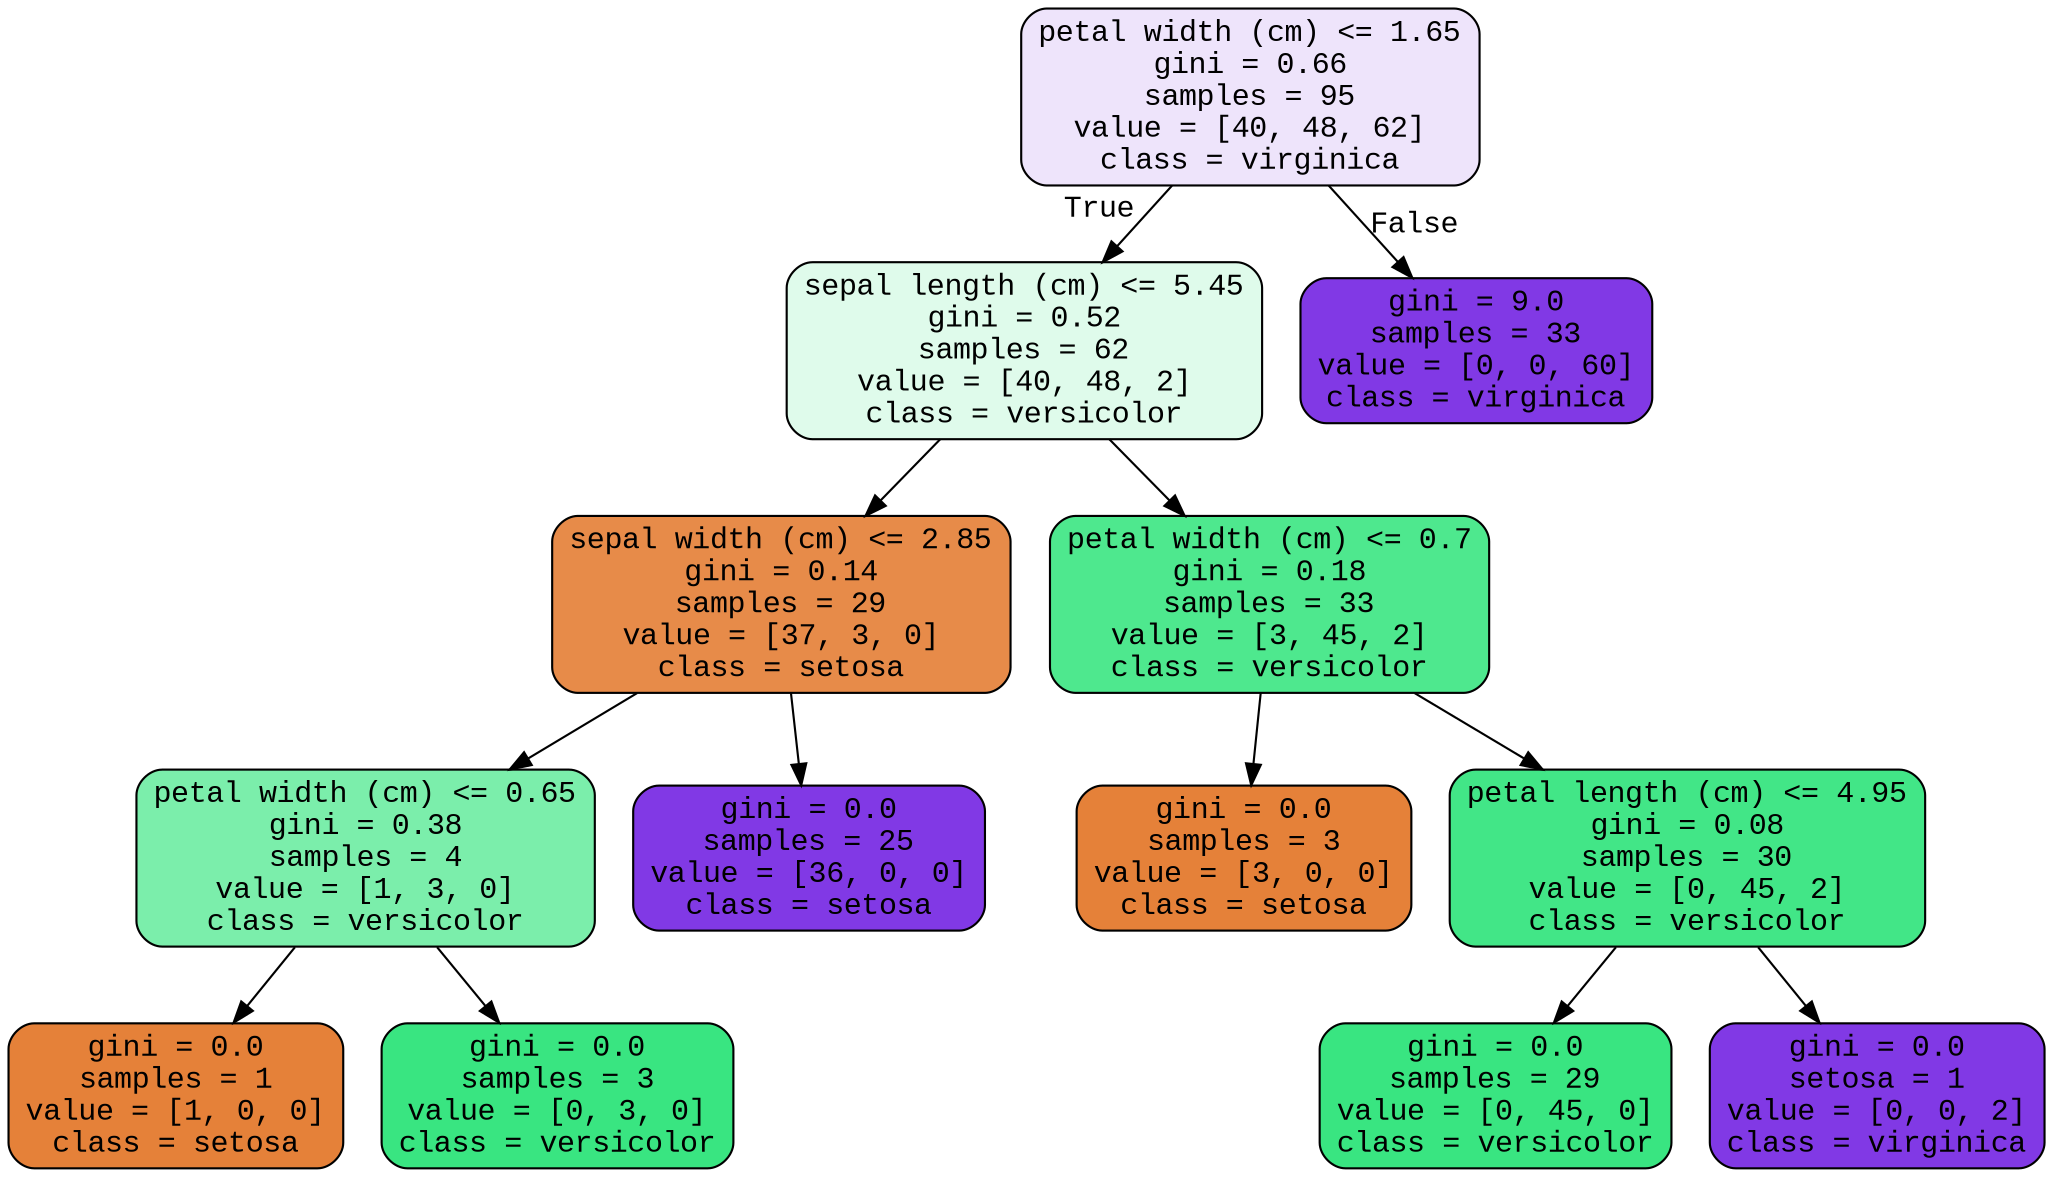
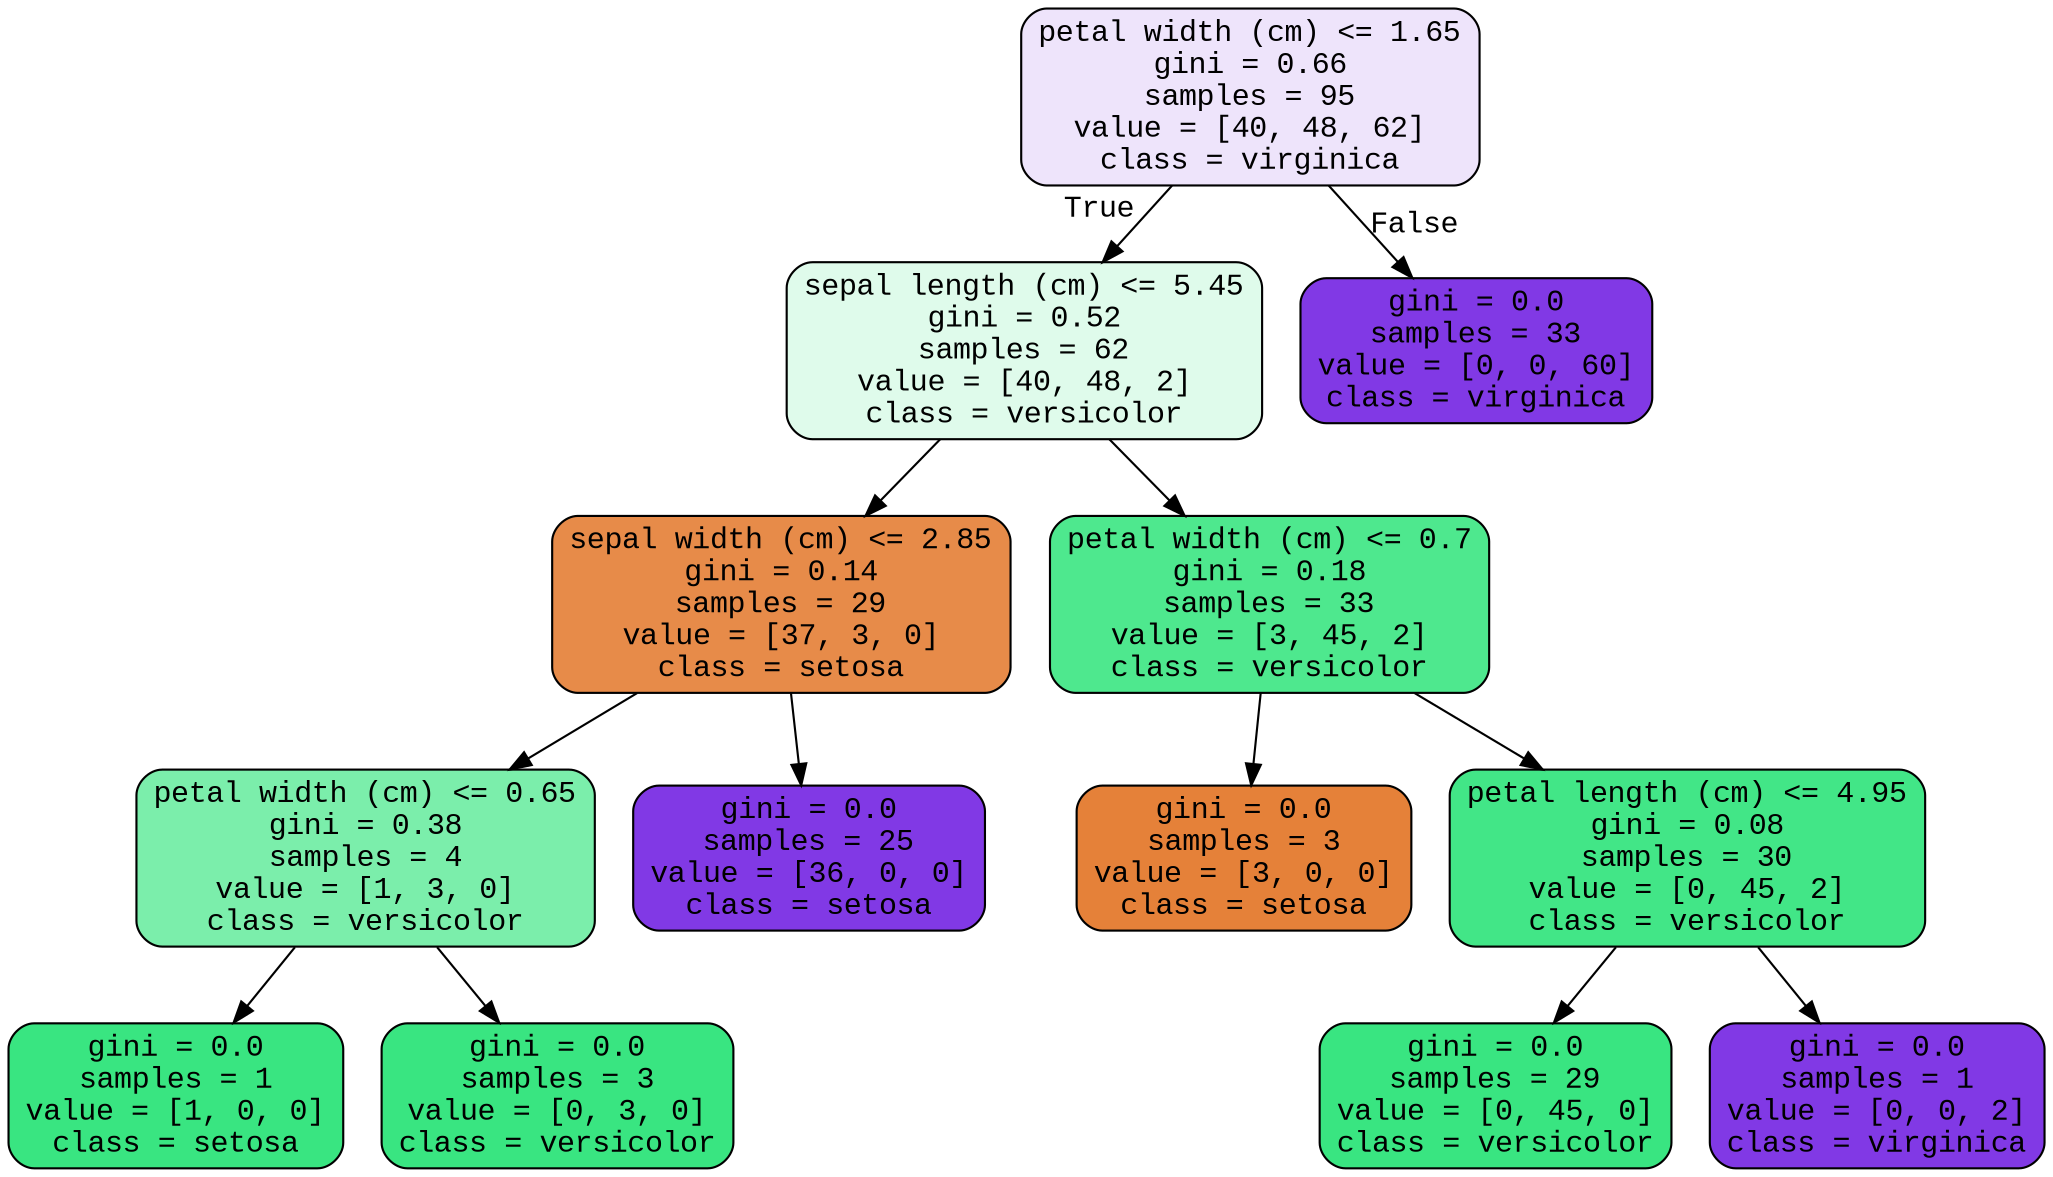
  digraph {
    fontname="Liberation Mono"
    node [color=black fillcolor="#8139e5" fontname="Liberation Mono" shape=box style="filled, rounded"]
    edge [fontname="Liberation Mono"]
    n1 [fillcolor="#eee4fb" label="petal width (cm) <= 1.65\ngini = 0.66\nsamples = 95\nvalue = [40, 48, 62]\nclass = virginica"]
    n2 [fillcolor="#dffbeb" label="sepal length (cm) <= 5.45\ngini = 0.52\nsamples = 62\nvalue = [40, 48, 2]\nclass = versicolor"]
-   n3 [label="gini = 9.0\nsamples = 33\nvalue = [0, 0, 60]\nclass = virginica"]
+   n3 [label="gini = 0.0\nsamples = 33\nvalue = [0, 0, 60]\nclass = virginica"]
    n4 [fillcolor="#e78b49" label="sepal width (cm) <= 2.85\ngini = 0.14\nsamples = 29\nvalue = [37, 3, 0]\nclass = setosa"]
    n5 [fillcolor="#4ee88e" label="petal width (cm) <= 0.7\ngini = 0.18\nsamples = 33\nvalue = [3, 45, 2]\nclass = versicolor"]
    n6 [fillcolor="#7beeab" label="petal width (cm) <= 0.65\ngini = 0.38\nsamples = 4\nvalue = [1, 3, 0]\nclass = versicolor"]
    n7 [label="gini = 0.0\nsamples = 25\nvalue = [36, 0, 0]\nclass = setosa"]
    n8 [fillcolor="#e58139" label="gini = 0.0\nsamples = 3\nvalue = [3, 0, 0]\nclass = setosa"]
    n9 [fillcolor="#42e687" label="petal length (cm) <= 4.95\ngini = 0.08\nsamples = 30\nvalue = [0, 45, 2]\nclass = versicolor"]
-   n10 [fillcolor="#e58139" label="gini = 0.0\nsamples = 1\nvalue = [1, 0, 0]\nclass = setosa"]
+   n10 [fillcolor="#39e581" label="gini = 0.0\nsamples = 1\nvalue = [1, 0, 0]\nclass = setosa"]
    n11 [fillcolor="#39e581" label="gini = 0.0\nsamples = 3\nvalue = [0, 3, 0]\nclass = versicolor"]
    n12 [fillcolor="#39e581" label="gini = 0.0\nsamples = 29\nvalue = [0, 45, 0]\nclass = versicolor"]
-   n13 [label="gini = 0.0\nsetosa = 1\nvalue = [0, 0, 2]\nclass = virginica"]
+   n13 [label="gini = 0.0\nsamples = 1\nvalue = [0, 0, 2]\nclass = virginica"]
    n1 -> n2 [headlabel=True labelangle=45 labeldistance=2.5]
    n1 -> n3 [headlabel=False labelangle=-45 labeldistance=2.5]
    n2 -> n4
    n2 -> n5
    n4 -> n6
    n4 -> n7
    n5 -> n8
    n5 -> n9
    n6 -> n10
    n6 -> n11
    n9 -> n12
    n9 -> n13
  }
